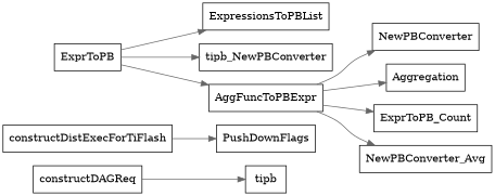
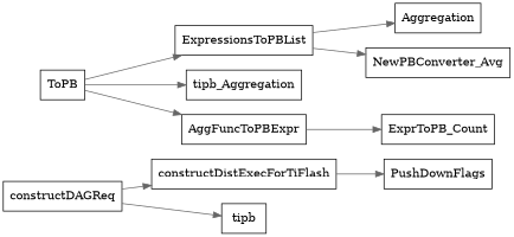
  digraph {
    newrank=true
    rankdir=LR
    node [shape=box]
    edge [color=gray40]
    constructDAGReq
    constructDistExecForTiFlash
    n3 [label=tipb]
    PushDownFlags
-   ToPB [label=ExprToPB]
+   ToPB
    ExpressionsToPBList
-   tipb_Aggregation [label=tipb_NewPBConverter]
+   tipb_Aggregation
    AggFuncToPBExpr
-   NewPBConverter
    n10 [label=Aggregation]
    n11 [label=ExprToPB_Count]
    n12 [label=NewPBConverter_Avg]
+   constructDAGReq -> constructDistExecForTiFlash
    constructDAGReq -> n3
    constructDistExecForTiFlash -> PushDownFlags
    ToPB -> ExpressionsToPBList
    ToPB -> tipb_Aggregation
    ToPB -> AggFuncToPBExpr
-   AggFuncToPBExpr -> NewPBConverter
-   AggFuncToPBExpr -> n10
+   ExpressionsToPBList -> n10
    AggFuncToPBExpr -> n11
-   AggFuncToPBExpr -> n12
+   ExpressionsToPBList -> n12
  }
